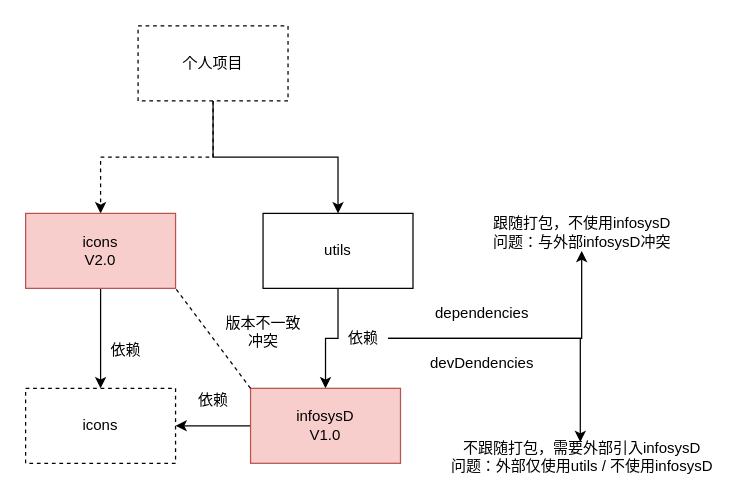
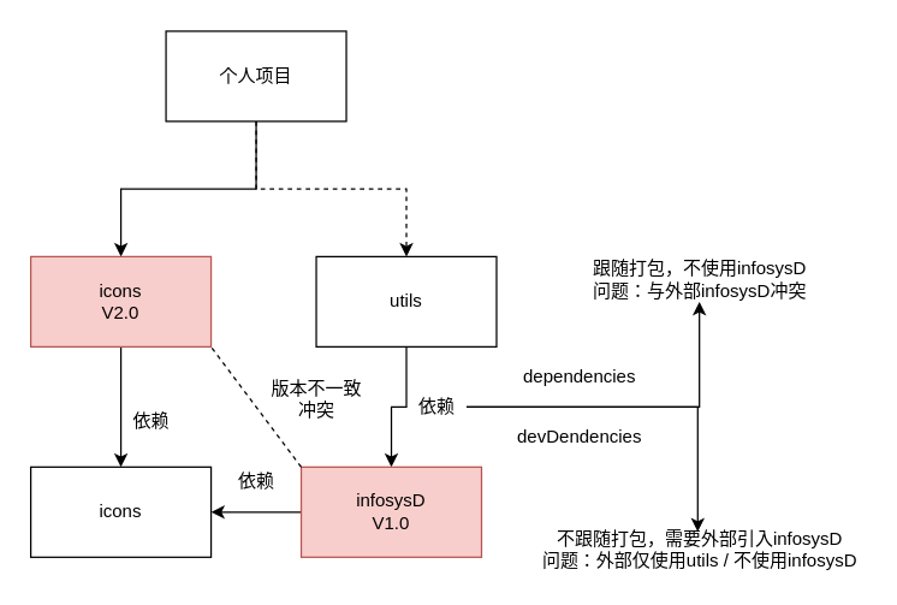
  <mxCell id="0" />
  <mxCell id="1" parent="0" />
- <mxCell id="2" value="" style="edgeStyle=orthogonalEdgeStyle;rounded=0;orthogonalLoop=1;jettySize=auto;html=1;" edge="1" parent="1" source="4" target="6"><mxGeometry relative="1" as="geometry" /></mxCell>
- <mxCell id="3" value="" style="edgeStyle=orthogonalEdgeStyle;rounded=0;orthogonalLoop=1;jettySize=auto;html=1;dashed=1;" edge="1" parent="1" source="4" target="8"><mxGeometry relative="1" as="geometry" /></mxCell>
- <mxCell id="4" value="个人项目" style="rounded=0;whiteSpace=wrap;html=1;dashed=1;" vertex="1" parent="1"><mxGeometry x="110" y="20" width="120" height="60" as="geometry" /></mxCell>
+ <mxCell id="2" value="" style="edgeStyle=orthogonalEdgeStyle;rounded=0;orthogonalLoop=1;jettySize=auto;html=1;dashed=1;" edge="1" parent="1" source="4" target="6"><mxGeometry relative="1" as="geometry" /></mxCell>
+ <mxCell id="3" value="" style="edgeStyle=orthogonalEdgeStyle;rounded=0;orthogonalLoop=1;jettySize=auto;html=1;" edge="1" parent="1" source="4" target="8"><mxGeometry relative="1" as="geometry" /></mxCell>
+ <mxCell id="4" value="个人项目" style="rounded=0;whiteSpace=wrap;html=1;" vertex="1" parent="1"><mxGeometry x="110" y="20" width="120" height="60" as="geometry" /></mxCell>
  <mxCell id="5" value="" style="edgeStyle=orthogonalEdgeStyle;rounded=0;orthogonalLoop=1;jettySize=auto;html=1;" edge="1" parent="1" source="6" target="10"><mxGeometry relative="1" as="geometry" /></mxCell>
  <mxCell id="6" value="utils" style="rounded=0;whiteSpace=wrap;html=1;" vertex="1" parent="1"><mxGeometry x="210" y="170" width="120" height="60" as="geometry" /></mxCell>
  <mxCell id="7" value="" style="edgeStyle=orthogonalEdgeStyle;rounded=0;orthogonalLoop=1;jettySize=auto;html=1;" edge="1" parent="1" source="8" target="13"><mxGeometry relative="1" as="geometry" /></mxCell>
  <mxCell id="8" value="icons&lt;br&gt;V2.0" style="rounded=0;whiteSpace=wrap;html=1;fillColor=#f8cecc;strokeColor=#b85450;" vertex="1" parent="1"><mxGeometry x="20" y="170" width="120" height="60" as="geometry" /></mxCell>
  <mxCell id="9" value="" style="edgeStyle=orthogonalEdgeStyle;rounded=0;orthogonalLoop=1;jettySize=auto;html=1;" edge="1" parent="1" source="10" target="13"><mxGeometry relative="1" as="geometry" /></mxCell>
  <mxCell id="10" value="infosysD&lt;br&gt;V1.0" style="rounded=0;whiteSpace=wrap;html=1;fillColor=#f8cecc;strokeColor=#b85450;" vertex="1" parent="1"><mxGeometry x="200" y="310" width="120" height="60" as="geometry" /></mxCell>
  <mxCell id="11" value="" style="edgeStyle=orthogonalEdgeStyle;rounded=0;orthogonalLoop=1;jettySize=auto;html=1;" edge="1" parent="1" source="12" target="18"><mxGeometry relative="1" as="geometry" /></mxCell>
  <mxCell id="12" value="依赖" style="text;html=1;align=center;verticalAlign=middle;resizable=0;points=[];autosize=1;" vertex="1" parent="1"><mxGeometry x="270" y="260" width="40" height="20" as="geometry" /></mxCell>
- <mxCell id="13" value="icons" style="rounded=0;whiteSpace=wrap;html=1;dashed=1;" vertex="1" parent="1"><mxGeometry x="20" y="310" width="120" height="60" as="geometry" /></mxCell>
+ <mxCell id="13" value="icons" style="rounded=0;whiteSpace=wrap;html=1;" vertex="1" parent="1"><mxGeometry x="20" y="310" width="120" height="60" as="geometry" /></mxCell>
  <mxCell id="14" value="依赖" style="text;html=1;align=center;verticalAlign=middle;resizable=0;points=[];autosize=1;" vertex="1" parent="1"><mxGeometry x="80" y="270" width="40" height="20" as="geometry" /></mxCell>
  <mxCell id="15" value="依赖" style="text;html=1;align=center;verticalAlign=middle;resizable=0;points=[];autosize=1;" vertex="1" parent="1"><mxGeometry x="150" y="310" width="40" height="20" as="geometry" /></mxCell>
  <mxCell id="16" value="版本不一致&lt;br&gt;冲突" style="text;html=1;align=center;verticalAlign=middle;resizable=0;points=[];autosize=1;" vertex="1" parent="1"><mxGeometry x="170" y="250" width="80" height="30" as="geometry" /></mxCell>
  <mxCell id="17" value="" style="endArrow=none;dashed=1;html=1;exitX=0;exitY=0;exitDx=0;exitDy=0;" edge="1" parent="1" source="10"><mxGeometry width="50" height="50" relative="1" as="geometry"><mxPoint x="90" y="280" as="sourcePoint" /><mxPoint x="140" y="230" as="targetPoint" /></mxGeometry></mxCell>
  <mxCell id="18" value="跟随打包，不使用infosysD&lt;br&gt;问题：与外部infosysD冲突" style="text;html=1;align=center;verticalAlign=middle;resizable=0;points=[];autosize=1;" vertex="1" parent="1"><mxGeometry x="360" y="170" width="210" height="30" as="geometry" /></mxCell>
  <mxCell id="19" value="dependencies" style="text;html=1;align=center;verticalAlign=middle;resizable=0;points=[];autosize=1;" vertex="1" parent="1"><mxGeometry x="340" y="240" width="90" height="20" as="geometry" /></mxCell>
  <mxCell id="20" value="不跟随打包，需要外部引入infosysD&lt;br&gt;问题：外部仅使用utils / 不使用infosysD" style="text;html=1;align=center;verticalAlign=middle;resizable=0;points=[];autosize=1;" vertex="1" parent="1"><mxGeometry x="355" y="350" width="220" height="30" as="geometry" /></mxCell>
  <mxCell id="21" value="" style="edgeStyle=orthogonalEdgeStyle;rounded=0;orthogonalLoop=1;jettySize=auto;html=1;entryX=0.495;entryY=0.1;entryDx=0;entryDy=0;entryPerimeter=0;" edge="1" parent="1" source="12" target="20"><mxGeometry relative="1" as="geometry"><mxPoint x="320" y="280" as="sourcePoint" /><mxPoint x="475" y="240" as="targetPoint" /></mxGeometry></mxCell>
  <mxCell id="22" value="devDendencies" style="text;html=1;align=center;verticalAlign=middle;resizable=0;points=[];autosize=1;" vertex="1" parent="1"><mxGeometry x="335" y="280" width="100" height="20" as="geometry" /></mxCell>
